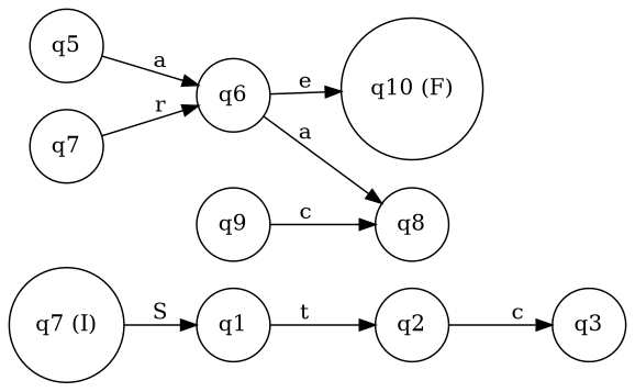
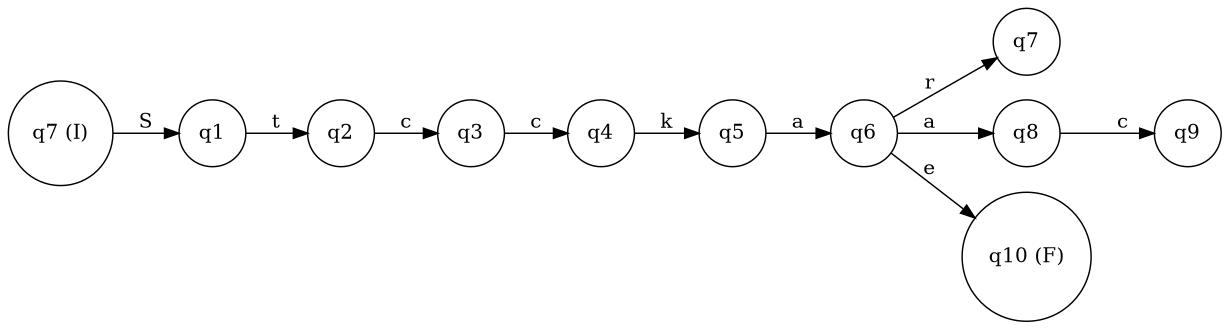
  digraph {
    rankdir=LR
    node [shape=circle]
    n1 [label="q7 (I)"]
    n2 [label=q1]
    n3 [label=q2]
    n4 [label=q3]
+   n5 [label=q4]
    n6 [label=q5]
    n7 [label=q6]
    n8 [label=q7]
    n9 [label=q8]
    n10 [label="q10 (F)"]
    n11 [label=q9]
    n1 -> n2 [label=S]
    n2 -> n3 [label=t]
    n3 -> n4 [label=c]
+   n4 -> n5 [label=c]
+   n5 -> n6 [label=k]
    n6 -> n7 [label=a]
-   n8 -> n7 [label=r]
+   n7 -> n8 [label=r]
    n7 -> n9 [label=a]
    n7 -> n10 [label=e]
-   n11 -> n9 [label=c]
+   n9 -> n11 [label=c]
  }
